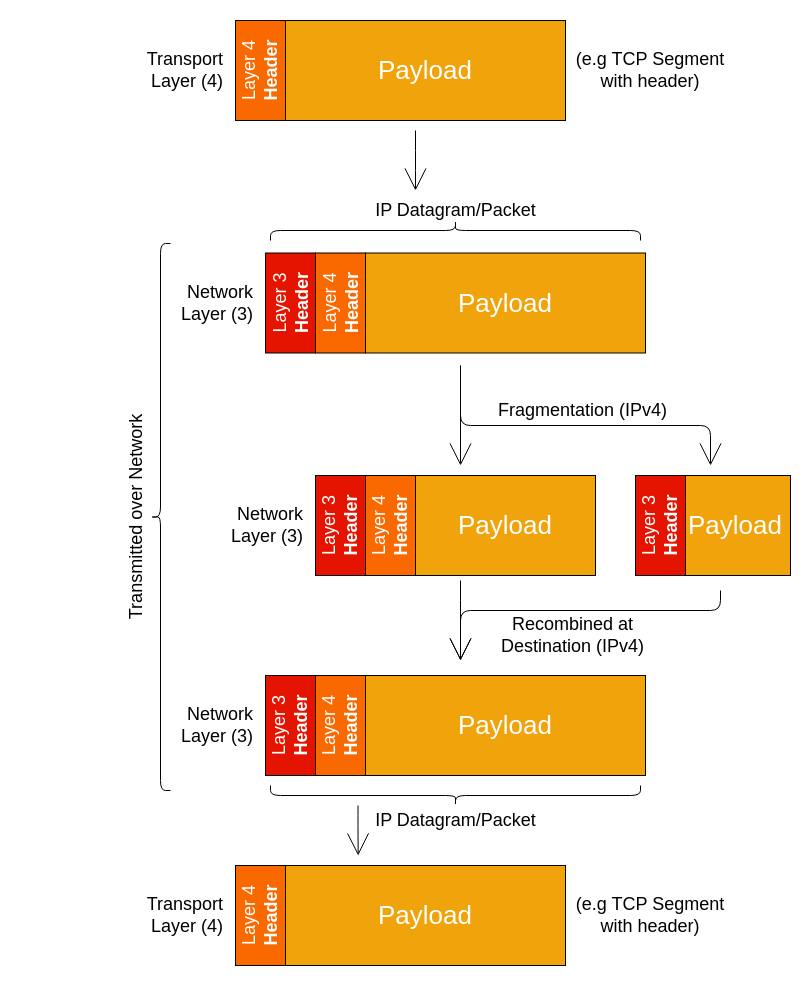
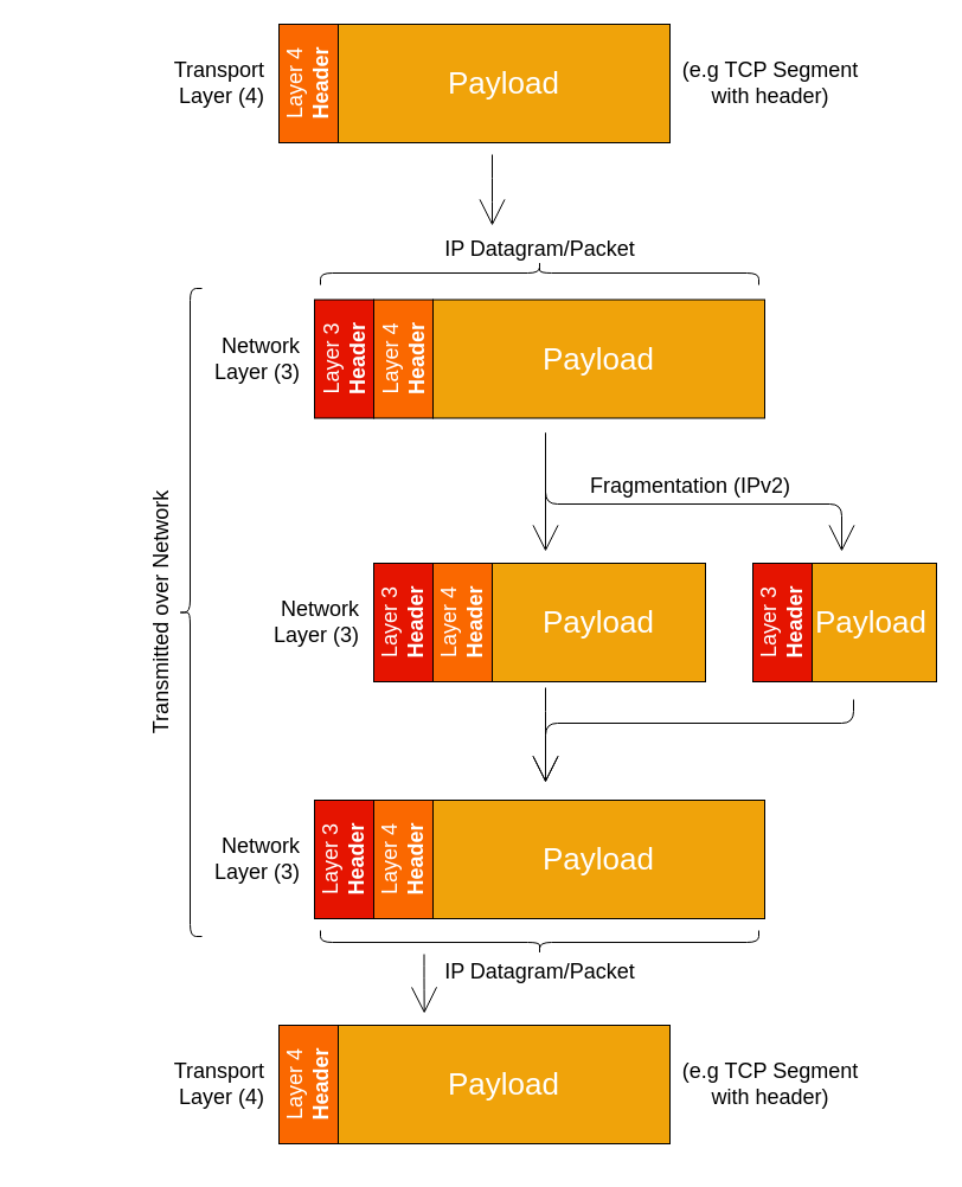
  <mxCell id="0" />
  <mxCell id="1" parent="0" />
  <mxCell id="2" value="Payload" style="rounded=0;whiteSpace=wrap;html=1;fontSize=26;fillColor=#f0a30a;fontColor=#FFFFFF;strokeColor=#000000;" vertex="1" parent="1"><mxGeometry x="285" y="20" width="280" height="100" as="geometry" /></mxCell>
  <mxCell id="3" value="Layer 4&lt;br style=&quot;font-size: 18px&quot;&gt;&lt;b&gt;Header&lt;/b&gt;" style="rounded=0;whiteSpace=wrap;html=1;rotation=-90;fontSize=18;fillColor=#fa6800;fontColor=#FFFFFF;strokeColor=#000000;" vertex="1" parent="1"><mxGeometry x="210" y="45" width="100" height="50" as="geometry" /></mxCell>
  <mxCell id="4" value="Payload" style="rounded=0;whiteSpace=wrap;html=1;fontSize=26;fillColor=#f0a30a;fontColor=#FFFFFF;strokeColor=#000000;" vertex="1" parent="1"><mxGeometry x="415" y="475" width="180" height="100" as="geometry" /></mxCell>
  <mxCell id="5" value="Payload" style="rounded=0;whiteSpace=wrap;html=1;fontSize=26;fillColor=#f0a30a;fontColor=#FFFFFF;strokeColor=#000000;" vertex="1" parent="1"><mxGeometry x="680" y="475" width="110" height="100" as="geometry" /></mxCell>
  <mxCell id="6" value="Layer 4&lt;br style=&quot;font-size: 18px&quot;&gt;&lt;b&gt;Header&lt;/b&gt;" style="rounded=0;whiteSpace=wrap;html=1;rotation=-90;fontSize=18;fillColor=#fa6800;fontColor=#FFFFFF;strokeColor=#000000;" vertex="1" parent="1"><mxGeometry x="340" y="500" width="100" height="50" as="geometry" /></mxCell>
  <mxCell id="7" value="Layer 3&lt;br&gt;&lt;b&gt;Header&lt;/b&gt;" style="rounded=0;whiteSpace=wrap;html=1;rotation=-90;fontSize=18;fillColor=#e51400;fontColor=#ffffff;strokeColor=#000000;" vertex="1" parent="1"><mxGeometry x="290" y="500" width="100" height="50" as="geometry" /></mxCell>
  <mxCell id="8" value="Layer 3&lt;br&gt;&lt;b&gt;Header&lt;/b&gt;" style="rounded=0;whiteSpace=wrap;html=1;rotation=-90;fontSize=18;fillColor=#e51400;fontColor=#ffffff;strokeColor=#000000;" vertex="1" parent="1"><mxGeometry x="610" y="500" width="100" height="50" as="geometry" /></mxCell>
  <mxCell id="9" value="" style="endArrow=open;html=1;fontSize=18;endFill=0;endSize=20;edgeStyle=orthogonalEdgeStyle;" edge="1" parent="1"><mxGeometry width="50" height="50" relative="1" as="geometry"><mxPoint x="460" y="365" as="sourcePoint" /><mxPoint x="460" y="465" as="targetPoint" /><Array as="points"><mxPoint x="460" y="365" /></Array></mxGeometry></mxCell>
  <mxCell id="10" value="" style="endArrow=open;html=1;fontSize=18;endFill=0;endSize=20;edgeStyle=orthogonalEdgeStyle;" edge="1" parent="1"><mxGeometry width="50" height="50" relative="1" as="geometry"><mxPoint x="460" y="365" as="sourcePoint" /><mxPoint x="710" y="465" as="targetPoint" /><Array as="points"><mxPoint x="460" y="425" /><mxPoint x="710" y="425" /></Array></mxGeometry></mxCell>
  <mxCell id="11" value="Network Layer (3)" style="text;html=1;strokeColor=none;fillColor=none;align=right;verticalAlign=middle;whiteSpace=wrap;rounded=0;fontSize=18;" vertex="1" parent="1"><mxGeometry x="210" y="510" width="95" height="30" as="geometry" /></mxCell>
  <mxCell id="12" value="Transport Layer (4)" style="text;html=1;strokeColor=none;fillColor=none;align=right;verticalAlign=middle;whiteSpace=wrap;rounded=0;fontSize=18;" vertex="1" parent="1"><mxGeometry x="130" y="55" width="95" height="30" as="geometry" /></mxCell>
- <mxCell id="13" value="Fragmentation (IPv4)" style="text;html=1;strokeColor=none;fillColor=none;align=center;verticalAlign=middle;whiteSpace=wrap;rounded=0;fontSize=18;" vertex="1" parent="1"><mxGeometry x="490" y="395" width="185" height="30" as="geometry" /></mxCell>
+ <mxCell id="13" value="Fragmentation (IPv2)" style="text;html=1;strokeColor=none;fillColor=none;align=center;verticalAlign=middle;whiteSpace=wrap;rounded=0;fontSize=18;" vertex="1" parent="1"><mxGeometry x="490" y="395" width="185" height="30" as="geometry" /></mxCell>
  <mxCell id="14" value="(e.g TCP Segment with header)" style="text;html=1;strokeColor=none;fillColor=none;align=center;verticalAlign=middle;whiteSpace=wrap;rounded=0;fontSize=18;" vertex="1" parent="1"><mxGeometry x="570" y="55" width="160" height="30" as="geometry" /></mxCell>
  <mxCell id="15" value="Layer 4&lt;br style=&quot;font-size: 18px&quot;&gt;&lt;b&gt;Header&lt;/b&gt;" style="rounded=0;whiteSpace=wrap;html=1;rotation=-90;fontSize=18;fillColor=#fa6800;fontColor=#FFFFFF;strokeColor=#000000;" vertex="1" parent="1"><mxGeometry x="290" y="700" width="100" height="50" as="geometry" /></mxCell>
  <mxCell id="16" value="Layer 3&lt;br&gt;&lt;b&gt;Header&lt;/b&gt;" style="rounded=0;whiteSpace=wrap;html=1;rotation=-90;fontSize=18;fillColor=#e51400;fontColor=#ffffff;strokeColor=#000000;" vertex="1" parent="1"><mxGeometry x="240" y="700" width="100" height="50" as="geometry" /></mxCell>
  <mxCell id="17" value="" style="shape=curlyBracket;whiteSpace=wrap;html=1;rounded=1;flipH=1;fontSize=18;rotation=90;" vertex="1" parent="1"><mxGeometry x="445" y="610" width="20" height="370" as="geometry" /></mxCell>
  <mxCell id="18" value="IP Datagram/Packet" style="text;html=1;strokeColor=none;fillColor=none;align=center;verticalAlign=middle;whiteSpace=wrap;rounded=0;fontSize=18;" vertex="1" parent="1"><mxGeometry x="357.5" y="805" width="195" height="30" as="geometry" /></mxCell>
  <mxCell id="19" value="Network Layer (3)" style="text;html=1;strokeColor=none;fillColor=none;align=right;verticalAlign=middle;whiteSpace=wrap;rounded=0;fontSize=18;" vertex="1" parent="1"><mxGeometry x="160" y="710" width="95" height="30" as="geometry" /></mxCell>
  <mxCell id="20" value="Payload" style="rounded=0;whiteSpace=wrap;html=1;fontSize=26;fillColor=#f0a30a;fontColor=#FFFFFF;strokeColor=#000000;" vertex="1" parent="1"><mxGeometry x="365" y="675" width="280" height="100" as="geometry" /></mxCell>
  <mxCell id="21" value="Layer 4&lt;br style=&quot;font-size: 18px&quot;&gt;&lt;b&gt;Header&lt;/b&gt;" style="rounded=0;whiteSpace=wrap;html=1;rotation=-90;fontSize=18;fillColor=#fa6800;fontColor=#FFFFFF;strokeColor=#000000;" vertex="1" parent="1"><mxGeometry x="290" y="277.5" width="100" height="50" as="geometry" /></mxCell>
  <mxCell id="22" value="Layer 3&lt;br&gt;&lt;b&gt;Header&lt;/b&gt;" style="rounded=0;whiteSpace=wrap;html=1;rotation=-90;fontSize=18;fillColor=#e51400;fontColor=#ffffff;strokeColor=#000000;" vertex="1" parent="1"><mxGeometry x="240" y="277.5" width="100" height="50" as="geometry" /></mxCell>
  <mxCell id="23" value="" style="shape=curlyBracket;whiteSpace=wrap;html=1;rounded=1;flipH=1;fontSize=18;rotation=-90;" vertex="1" parent="1"><mxGeometry x="445" y="45" width="20" height="370" as="geometry" /></mxCell>
  <mxCell id="24" value="IP Datagram/Packet" style="text;html=1;strokeColor=none;fillColor=none;align=center;verticalAlign=middle;whiteSpace=wrap;rounded=0;fontSize=18;" vertex="1" parent="1"><mxGeometry x="357.5" y="195" width="195" height="30" as="geometry" /></mxCell>
  <mxCell id="25" value="Network Layer (3)" style="text;html=1;strokeColor=none;fillColor=none;align=right;verticalAlign=middle;whiteSpace=wrap;rounded=0;fontSize=18;" vertex="1" parent="1"><mxGeometry x="160" y="287.5" width="95" height="30" as="geometry" /></mxCell>
  <mxCell id="26" value="Payload" style="rounded=0;whiteSpace=wrap;html=1;fontSize=26;fillColor=#f0a30a;fontColor=#FFFFFF;strokeColor=#000000;" vertex="1" parent="1"><mxGeometry x="365" y="252.5" width="280" height="100" as="geometry" /></mxCell>
  <mxCell id="27" value="Payload" style="rounded=0;whiteSpace=wrap;html=1;fontSize=26;fillColor=#f0a30a;fontColor=#FFFFFF;strokeColor=#000000;" vertex="1" parent="1"><mxGeometry x="285" y="865" width="280" height="100" as="geometry" /></mxCell>
  <mxCell id="28" value="Layer 4&lt;br style=&quot;font-size: 18px&quot;&gt;&lt;b&gt;Header&lt;/b&gt;" style="rounded=0;whiteSpace=wrap;html=1;rotation=-90;fontSize=18;fillColor=#fa6800;fontColor=#FFFFFF;strokeColor=#000000;" vertex="1" parent="1"><mxGeometry x="210" y="890" width="100" height="50" as="geometry" /></mxCell>
  <mxCell id="29" value="Transport Layer (4)" style="text;html=1;strokeColor=none;fillColor=none;align=right;verticalAlign=middle;whiteSpace=wrap;rounded=0;fontSize=18;" vertex="1" parent="1"><mxGeometry x="130" y="900" width="95" height="30" as="geometry" /></mxCell>
  <mxCell id="30" value="(e.g TCP Segment with header)" style="text;html=1;strokeColor=none;fillColor=none;align=center;verticalAlign=middle;whiteSpace=wrap;rounded=0;fontSize=18;" vertex="1" parent="1"><mxGeometry x="570" y="900" width="160" height="30" as="geometry" /></mxCell>
  <mxCell id="31" value="" style="endArrow=open;html=1;fontSize=18;endFill=0;endSize=20;edgeStyle=orthogonalEdgeStyle;" edge="1" parent="1"><mxGeometry width="50" height="50" relative="1" as="geometry"><mxPoint x="460" y="580" as="sourcePoint" /><mxPoint x="460" y="660" as="targetPoint" /><Array as="points"><mxPoint x="460" y="610" /><mxPoint x="460" y="610" /></Array></mxGeometry></mxCell>
  <mxCell id="32" value="" style="endArrow=open;html=1;fontSize=18;endFill=0;endSize=20;edgeStyle=orthogonalEdgeStyle;" edge="1" parent="1"><mxGeometry width="50" height="50" relative="1" as="geometry"><mxPoint x="720" y="590" as="sourcePoint" /><mxPoint x="460" y="660" as="targetPoint" /><Array as="points"><mxPoint x="720" y="610" /><mxPoint x="460" y="610" /></Array></mxGeometry></mxCell>
- <mxCell id="33" value="Recombined at Destination (IPv4)" style="text;html=1;strokeColor=none;fillColor=none;align=center;verticalAlign=middle;whiteSpace=wrap;rounded=0;fontSize=18;" vertex="1" parent="1"><mxGeometry x="480" y="620" width="185" height="30" as="geometry" /></mxCell>
  <mxCell id="34" value="" style="endArrow=open;html=1;fontSize=18;endFill=0;endSize=20;edgeStyle=orthogonalEdgeStyle;" edge="1" parent="1"><mxGeometry width="50" height="50" relative="1" as="geometry"><mxPoint x="415" y="130" as="sourcePoint" /><mxPoint x="415" y="190" as="targetPoint" /><Array as="points"><mxPoint x="415" y="160" /><mxPoint x="415" y="160" /></Array></mxGeometry></mxCell>
  <mxCell id="35" value="" style="endArrow=open;html=1;fontSize=18;endFill=0;endSize=20;edgeStyle=orthogonalEdgeStyle;" edge="1" parent="1"><mxGeometry width="50" height="50" relative="1" as="geometry"><mxPoint x="357.5" y="805" as="sourcePoint" /><mxPoint x="357.67" y="855" as="targetPoint" /><Array as="points"><mxPoint x="357.67" y="825" /><mxPoint x="357.67" y="825" /></Array></mxGeometry></mxCell>
  <mxCell id="36" value="" style="shape=curlyBracket;whiteSpace=wrap;html=1;rounded=1;fontSize=26;fontColor=#FFFFFF;strokeColor=#000000;" vertex="1" parent="1"><mxGeometry x="150" y="243" width="20" height="547" as="geometry" /></mxCell>
  <mxCell id="37" value="Transmitted over Network" style="text;html=1;strokeColor=none;fillColor=none;align=center;verticalAlign=middle;whiteSpace=wrap;rounded=0;fontSize=18;rotation=-90;" vertex="1" parent="1"><mxGeometry x="20" y="501.5" width="230" height="30" as="geometry" /></mxCell>
